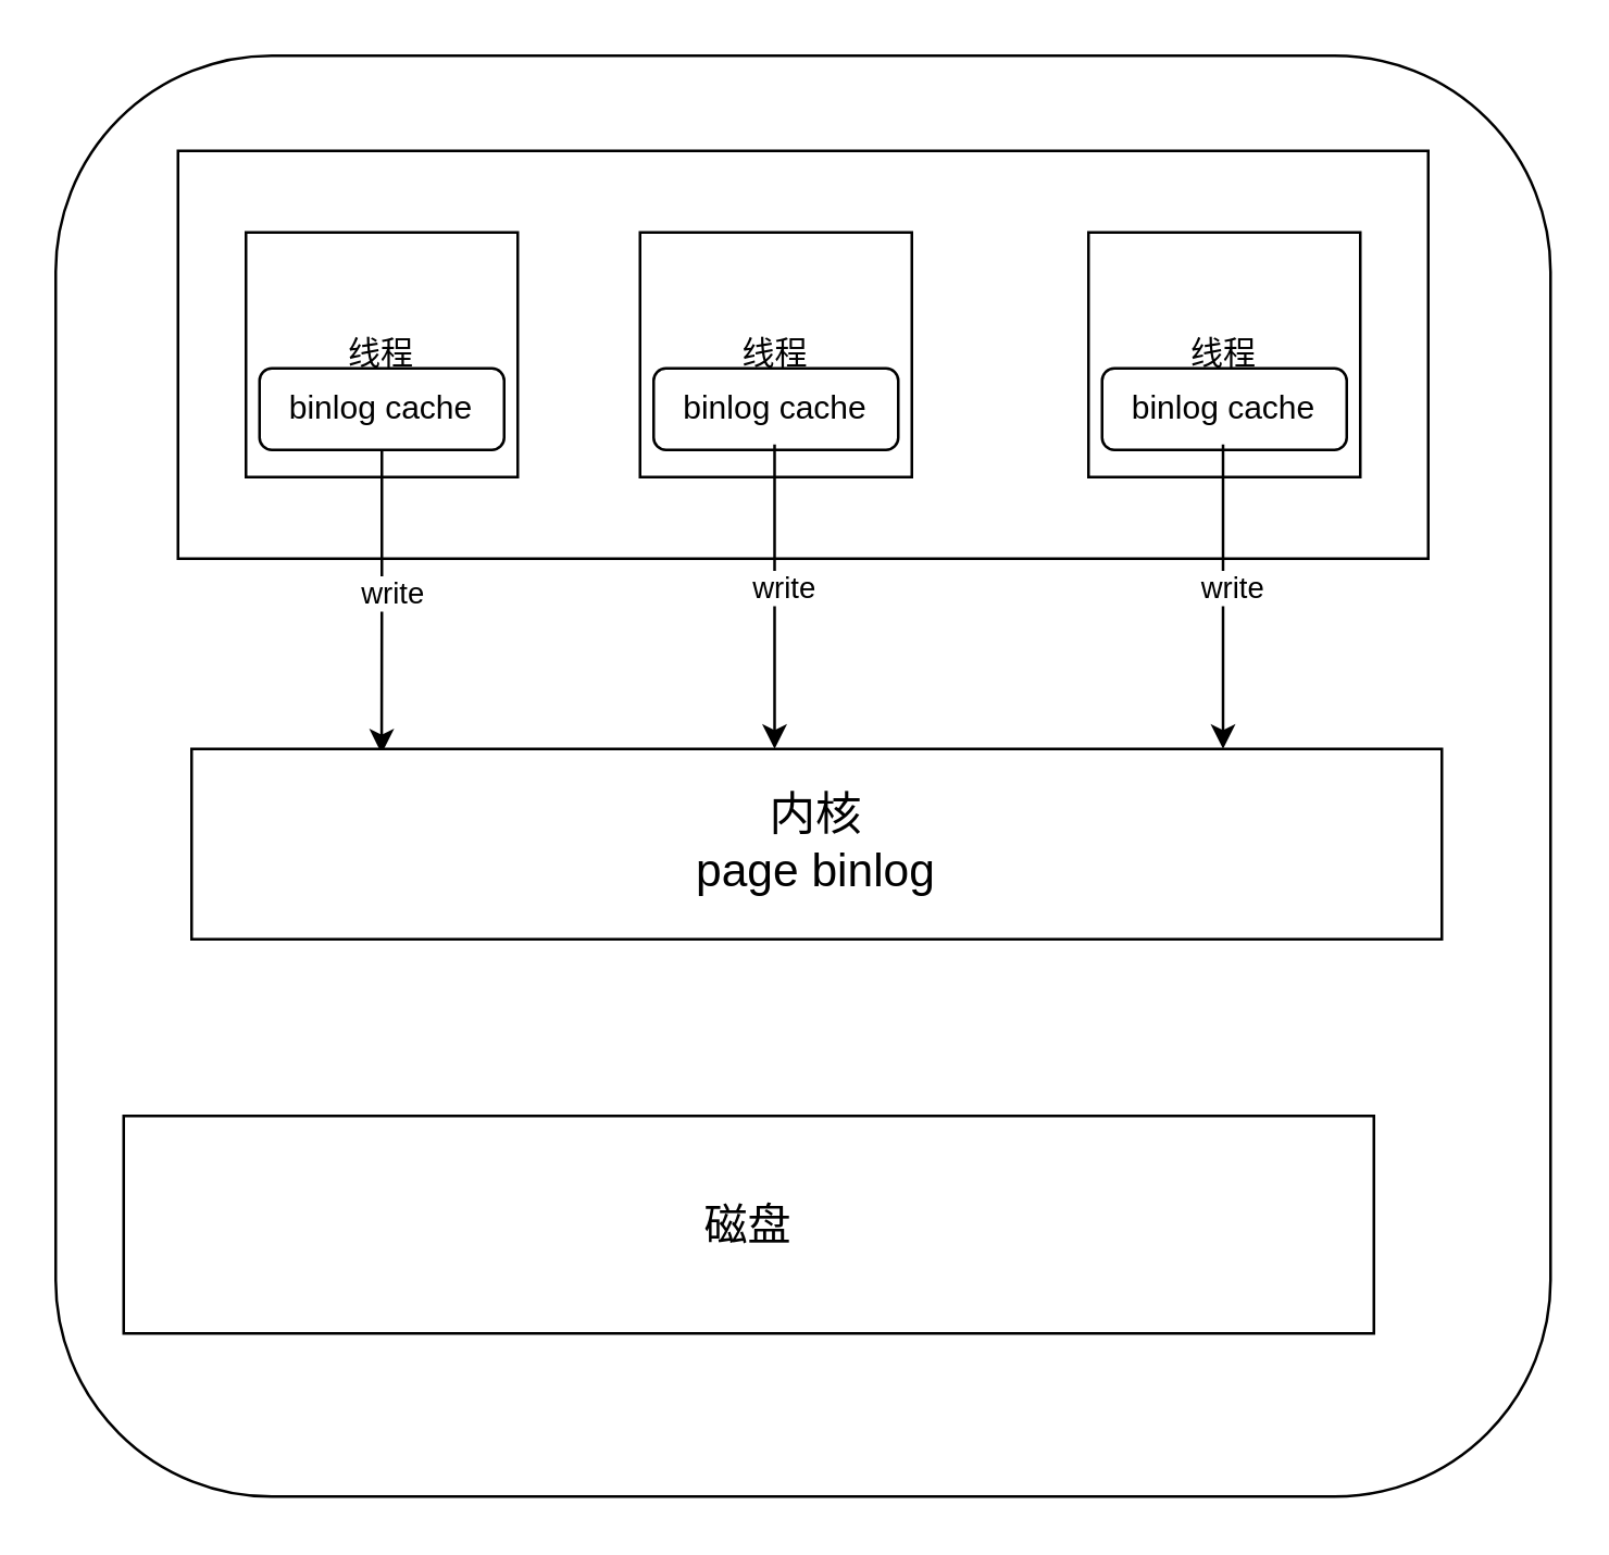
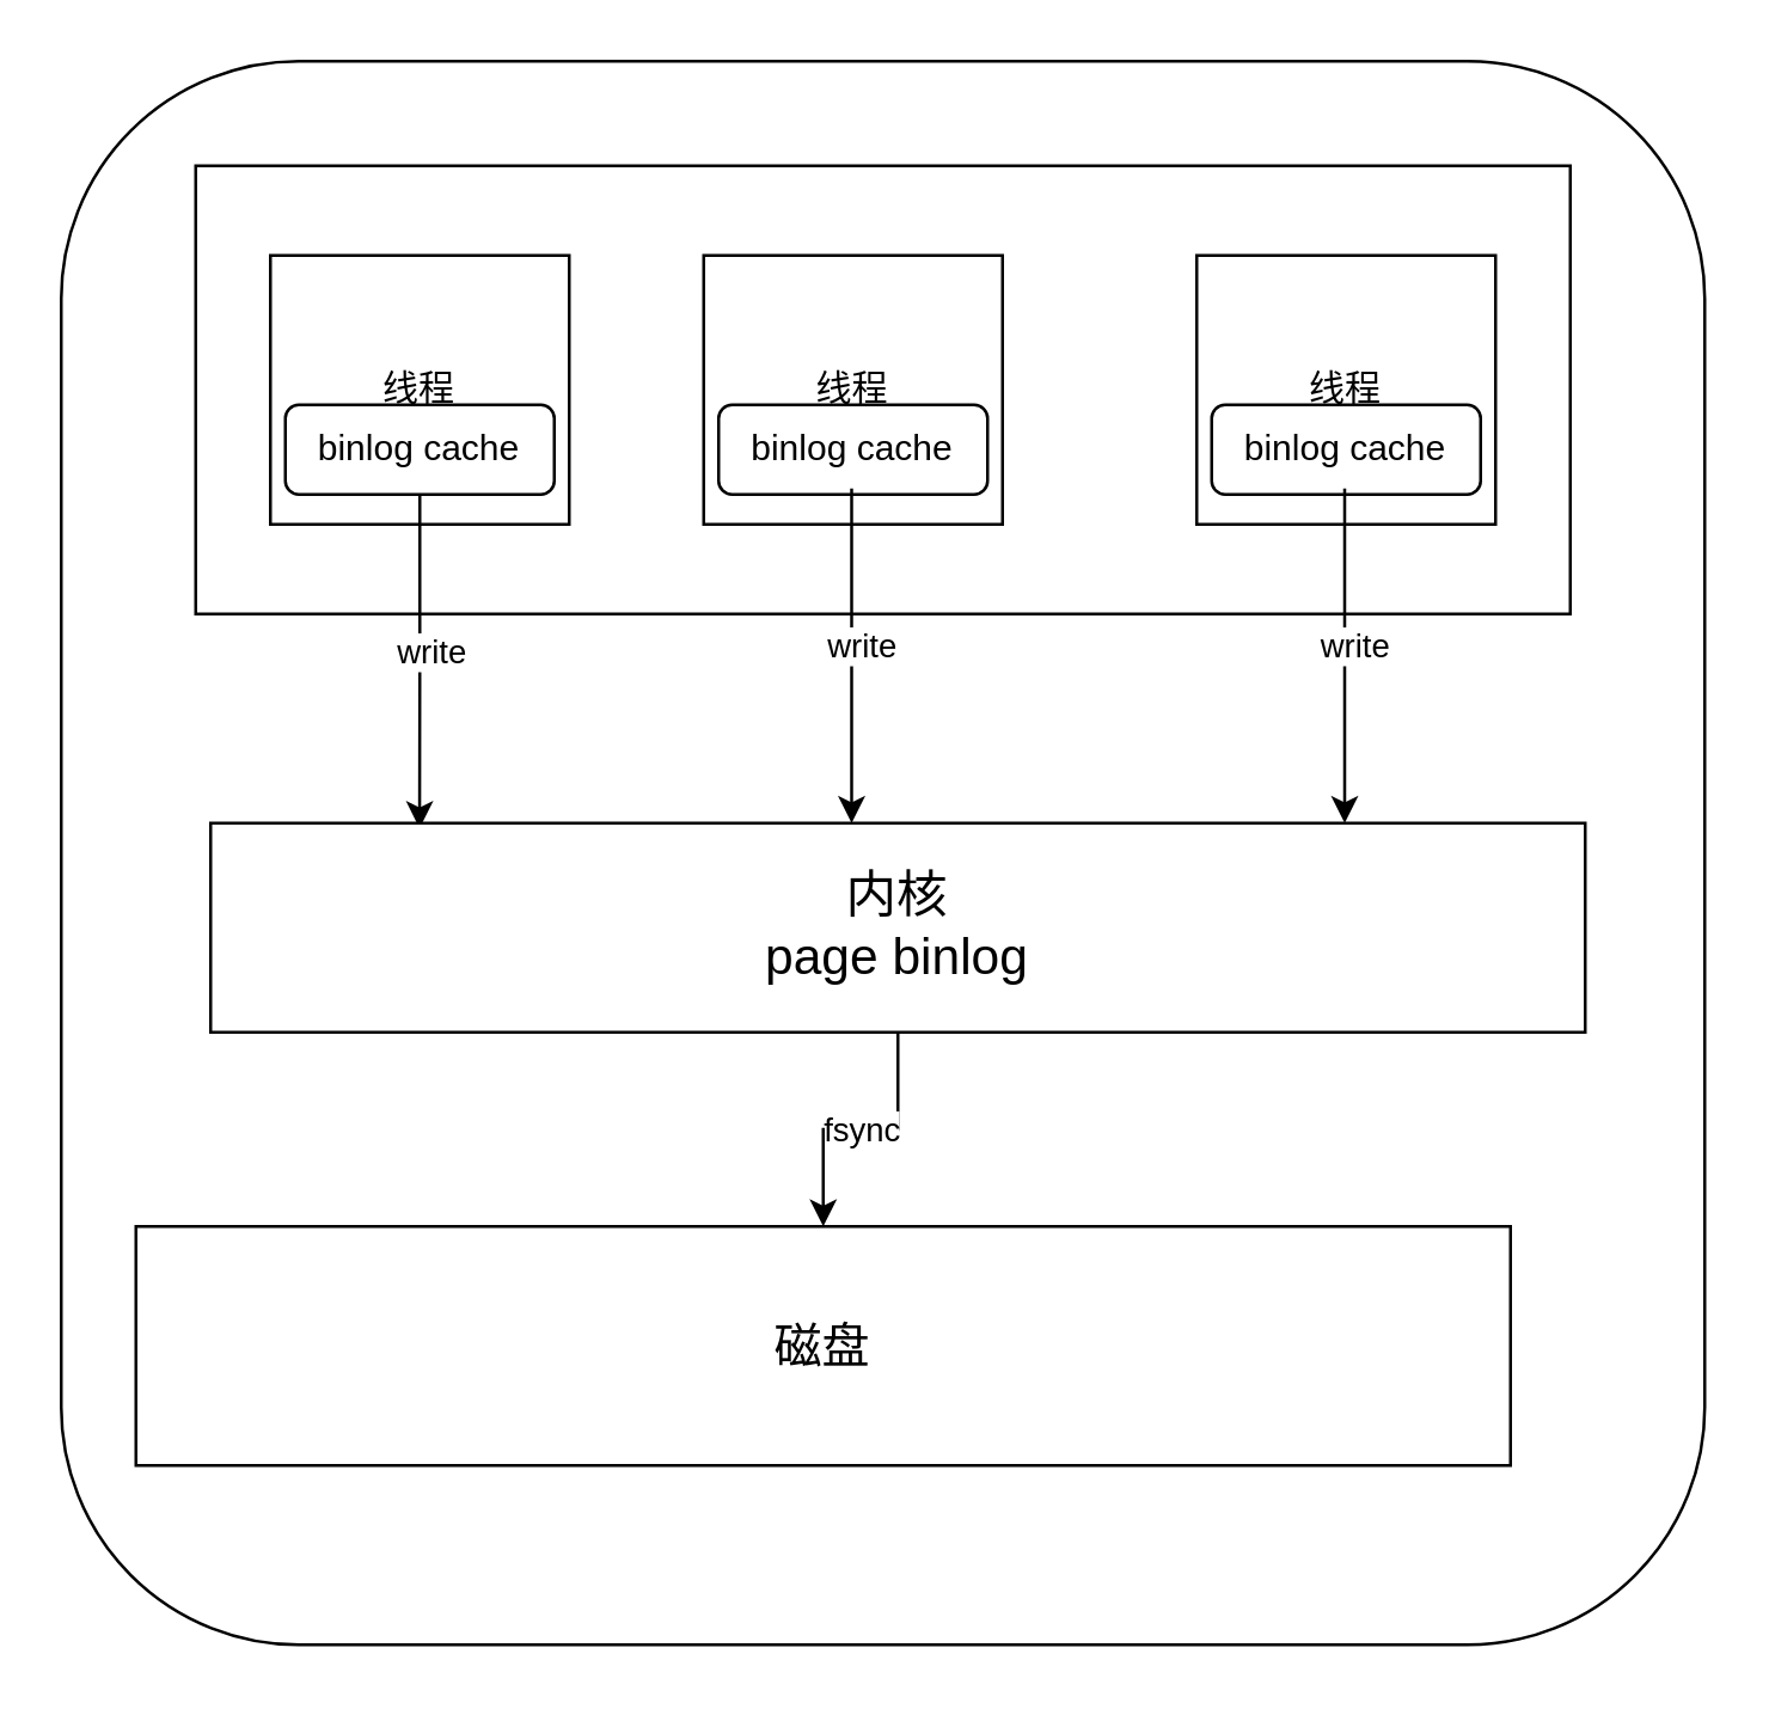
  <mxCell id="0" />
  <mxCell id="1" parent="0" />
  <mxCell id="2" value="" style="rounded=1;whiteSpace=wrap;html=1;" vertex="1" parent="1"><mxGeometry x="20" y="20" width="550" height="530" as="geometry" /></mxCell>
  <mxCell id="3" value="&lt;p style=&quot;line-height: 380%;&quot;&gt;&lt;br&gt;&lt;/p&gt;&lt;p&gt;&lt;/p&gt;&lt;p&gt;&lt;/p&gt;" style="rounded=0;whiteSpace=wrap;html=1;align=center;" vertex="1" parent="1"><mxGeometry x="65" y="55" width="460" height="150" as="geometry" /></mxCell>
  <mxCell id="4" value="线程" style="rounded=0;whiteSpace=wrap;html=1;" vertex="1" parent="1"><mxGeometry x="90" y="85" width="100" height="90" as="geometry" /></mxCell>
  <mxCell id="5" style="edgeStyle=orthogonalEdgeStyle;rounded=0;orthogonalLoop=1;jettySize=auto;html=1;exitX=0.5;exitY=1;exitDx=0;exitDy=0;entryX=0.152;entryY=0.025;entryDx=0;entryDy=0;entryPerimeter=0;" edge="1" parent="1" source="7" target="13"><mxGeometry relative="1" as="geometry" /></mxCell>
  <mxCell id="6" value="write" style="edgeLabel;html=1;align=center;verticalAlign=middle;resizable=0;points=[];" vertex="1" connectable="0" parent="5"><mxGeometry x="-0.054" y="3" relative="1" as="geometry"><mxPoint y="-1" as="offset" /></mxGeometry></mxCell>
  <mxCell id="7" value="binlog cache" style="rounded=1;whiteSpace=wrap;html=1;" vertex="1" parent="1"><mxGeometry x="95" y="135" width="90" height="30" as="geometry" /></mxCell>
  <mxCell id="8" value="线程" style="rounded=0;whiteSpace=wrap;html=1;" vertex="1" parent="1"><mxGeometry x="235" y="85" width="100" height="90" as="geometry" /></mxCell>
  <mxCell id="9" value="binlog cache" style="rounded=1;whiteSpace=wrap;html=1;" vertex="1" parent="1"><mxGeometry x="240" y="135" width="90" height="30" as="geometry" /></mxCell>
  <mxCell id="10" value="线程" style="rounded=0;whiteSpace=wrap;html=1;" vertex="1" parent="1"><mxGeometry x="400" y="85" width="100" height="90" as="geometry" /></mxCell>
  <mxCell id="11" value="binlog cache" style="rounded=1;whiteSpace=wrap;html=1;" vertex="1" parent="1"><mxGeometry x="405" y="135" width="90" height="30" as="geometry" /></mxCell>
+ <mxCell id="12" value="fsync" style="edgeStyle=orthogonalEdgeStyle;rounded=0;orthogonalLoop=1;jettySize=auto;html=1;exitX=0.5;exitY=1;exitDx=0;exitDy=0;entryX=0.5;entryY=0;entryDx=0;entryDy=0;" edge="1" parent="1" source="13" target="14"><mxGeometry relative="1" as="geometry" /></mxCell>
  <mxCell id="13" value="&lt;font style=&quot;font-size: 17px;&quot;&gt;内核&lt;br&gt;page binlog&lt;/font&gt;" style="rounded=0;whiteSpace=wrap;html=1;" vertex="1" parent="1"><mxGeometry x="70" y="275" width="460" height="70" as="geometry" /></mxCell>
  <mxCell id="14" value="&lt;font style=&quot;font-size: 16px;&quot;&gt;磁盘&lt;/font&gt;" style="rounded=0;whiteSpace=wrap;html=1;" vertex="1" parent="1"><mxGeometry x="45" y="410" width="460" height="80" as="geometry" /></mxCell>
  <mxCell id="15" style="edgeStyle=orthogonalEdgeStyle;rounded=0;orthogonalLoop=1;jettySize=auto;html=1;exitX=0.5;exitY=1;exitDx=0;exitDy=0;entryX=0.152;entryY=0.025;entryDx=0;entryDy=0;entryPerimeter=0;" edge="1" parent="1"><mxGeometry relative="1" as="geometry"><mxPoint x="284.5" y="163" as="sourcePoint" /><mxPoint x="284.5" y="275" as="targetPoint" /></mxGeometry></mxCell>
  <mxCell id="16" value="write" style="edgeLabel;html=1;align=center;verticalAlign=middle;resizable=0;points=[];" vertex="1" connectable="0" parent="15"><mxGeometry x="-0.054" y="3" relative="1" as="geometry"><mxPoint y="-1" as="offset" /></mxGeometry></mxCell>
  <mxCell id="17" style="edgeStyle=orthogonalEdgeStyle;rounded=0;orthogonalLoop=1;jettySize=auto;html=1;exitX=0.5;exitY=1;exitDx=0;exitDy=0;entryX=0.152;entryY=0.025;entryDx=0;entryDy=0;entryPerimeter=0;" edge="1" parent="1"><mxGeometry relative="1" as="geometry"><mxPoint x="449.5" y="163" as="sourcePoint" /><mxPoint x="449.5" y="275" as="targetPoint" /></mxGeometry></mxCell>
  <mxCell id="18" value="write" style="edgeLabel;html=1;align=center;verticalAlign=middle;resizable=0;points=[];" vertex="1" connectable="0" parent="17"><mxGeometry x="-0.054" y="3" relative="1" as="geometry"><mxPoint y="-1" as="offset" /></mxGeometry></mxCell>
